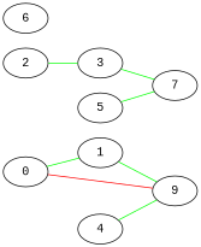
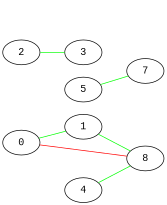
  graph {
    fontname="Liberation Mono"
    rankdir=LR
    node [fontname="Liberation Mono"]
    edge [color=green fontname="Liberation Mono"]
    0
    1
-   8 [label=9]
+   8
    2
    3
    7
    4
    5
-   6
    0 -- 1
    0 -- 8 [color=red]
    1 -- 8
    2 -- 3
-   3 -- 7
    4 -- 8
    5 -- 7
  }
